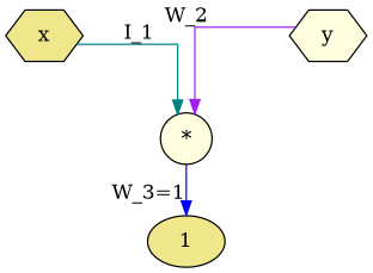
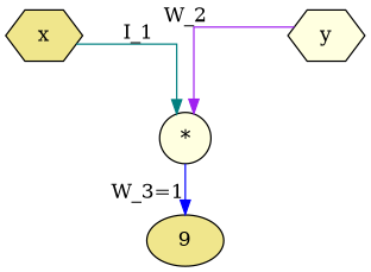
  digraph {
    forcelabels=true
    nodesep=2.0
    splines=ortho
    node [shape=hexagon style=filled fillcolor=khaki]
    n1 [label=x]
    n2 [label="*" fillcolor=lightyellow shape=circle]
-   n3 [label=1 shape=ellipse]
+   n3 [label=9 shape=ellipse]
    n4 [label=y fillcolor=lightyellow]
    n1 -> n2 [xlabel=I_1 color=teal]
    n2 -> n3 [xlabel="W_3=1" color=blue]
    n4 -> n2 [xlabel=W_2 color=purple]
  }
